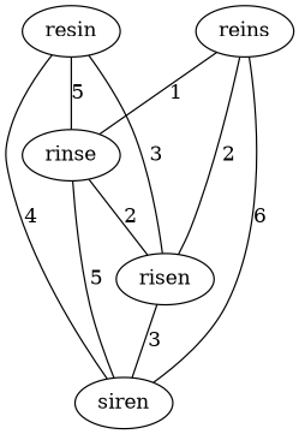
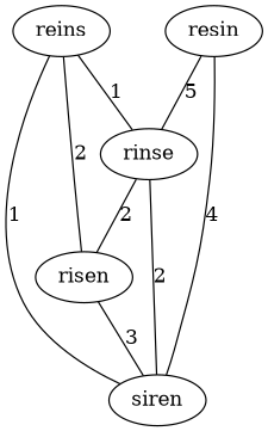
  graph {
    reins
    rinse
    risen
    siren
    resin
    reins -- rinse [label=1]
    reins -- risen [label=2]
-   reins -- siren [label=6]
+   reins -- siren [label=1]
    rinse -- risen [label=2]
-   rinse -- siren [label=5]
+   rinse -- siren [label=2]
    risen -- siren [label=3]
    resin -- rinse [label=5]
-   resin -- risen [label=3]
    resin -- siren [label=4]
  }
